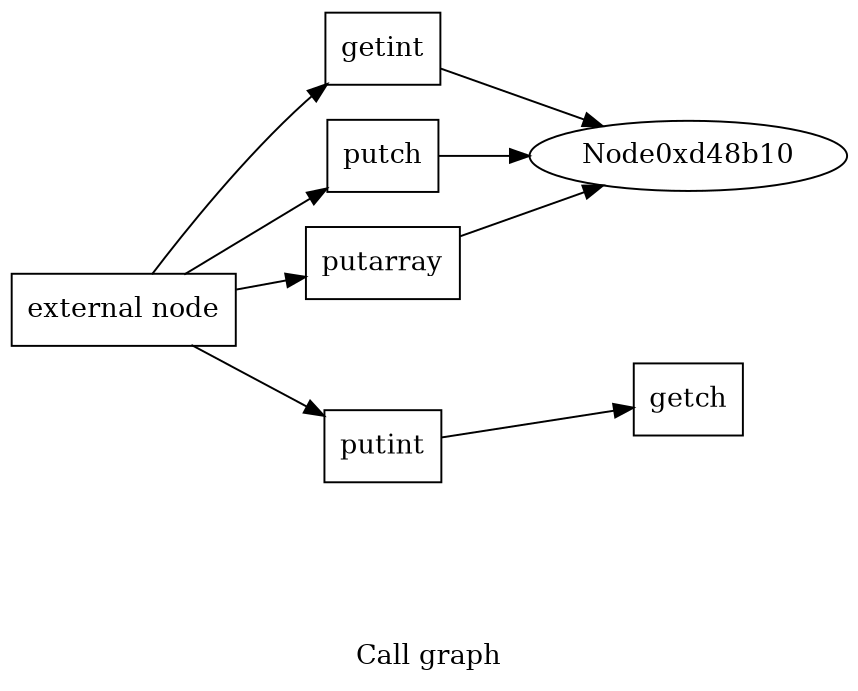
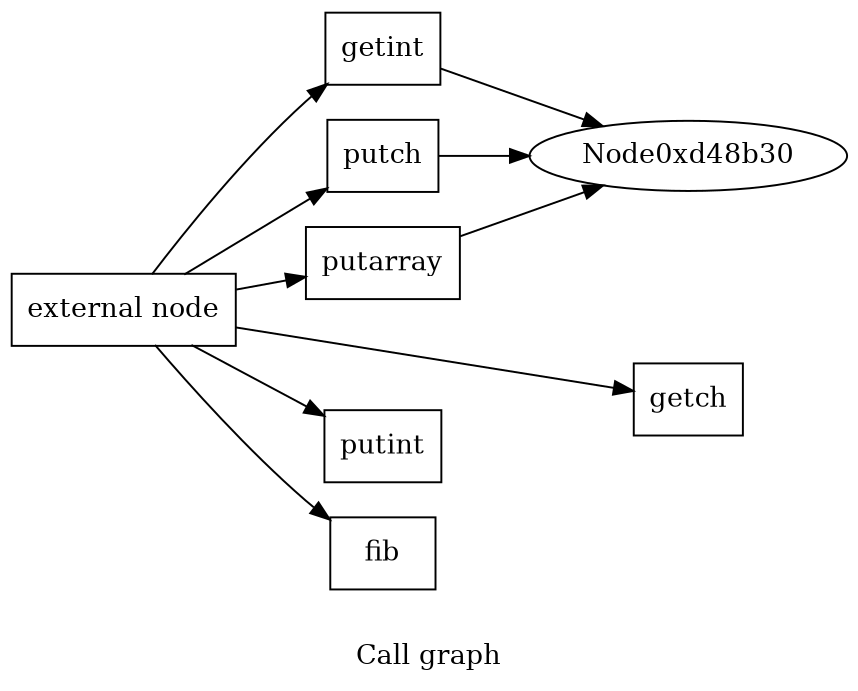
  digraph {
    label="Call graph"
    rankdir=LR
    node [shape=record]
    n1 [label="{external node}"]
    n2 [label="{getint}"]
    n3 [label="{getch}"]
    n4 [label="{putint}"]
    n5 [label="{putch}"]
    n6 [label="{putarray}"]
-   Node0xd48b10 [shape=""]
+   n7 [label="{fib}"]
+   Node0xd48b10 [label=Node0xd48b30 shape=""]
    n1 -> n2
-   n4 -> n3
+   n1 -> n3
    n1 -> n4
    n1 -> n5
    n1 -> n6
+   n1 -> n7
    n2 -> Node0xd48b10
    n5 -> Node0xd48b10
    n6 -> Node0xd48b10
  }
